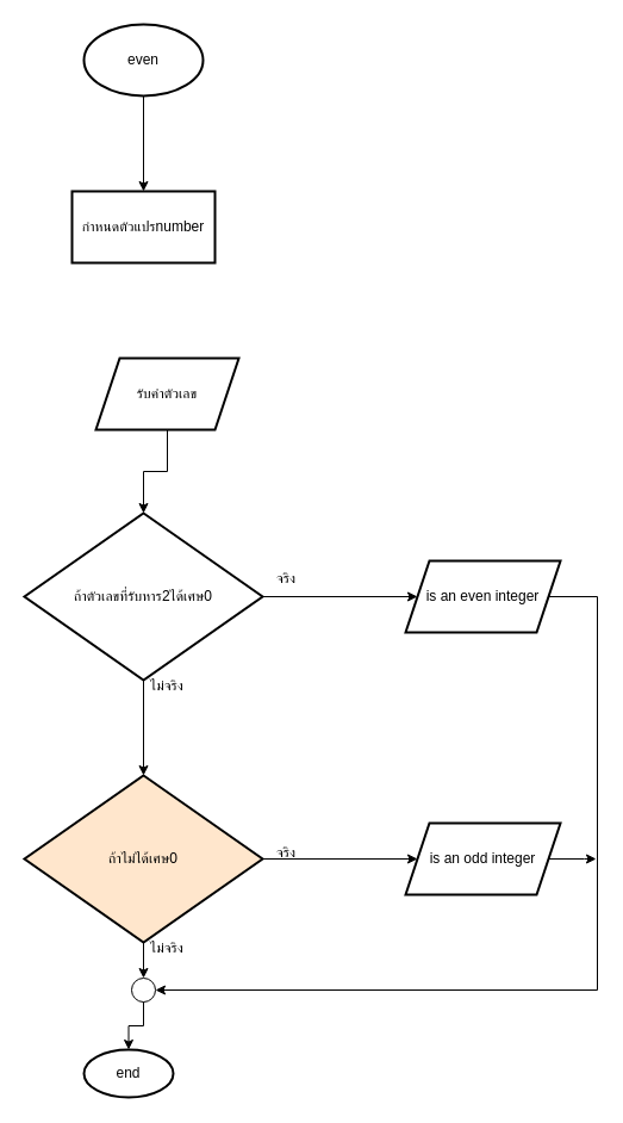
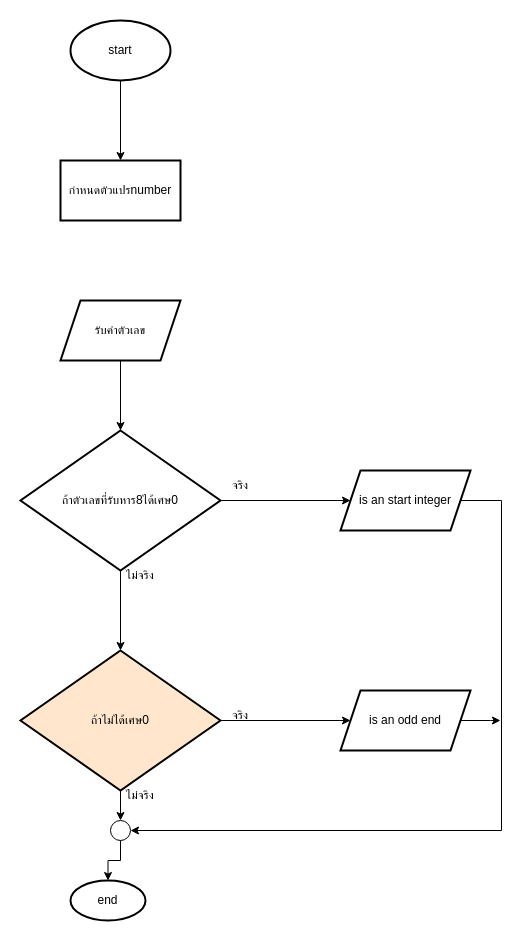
  <mxCell id="0" />
  <mxCell id="1" parent="0" />
  <mxCell id="2" value="" style="edgeStyle=orthogonalEdgeStyle;rounded=0;orthogonalLoop=1;jettySize=auto;html=1;" edge="1" parent="1" source="3" target="4"><mxGeometry relative="1" as="geometry" /></mxCell>
- <mxCell id="3" value="even" style="strokeWidth=2;html=1;shape=mxgraph.flowchart.start_1;whiteSpace=wrap;" vertex="1" parent="1"><mxGeometry x="70" y="20" width="100" height="60" as="geometry" /></mxCell>
+ <mxCell id="3" value="start" style="strokeWidth=2;html=1;shape=mxgraph.flowchart.start_1;whiteSpace=wrap;" vertex="1" parent="1"><mxGeometry x="70" y="20" width="100" height="60" as="geometry" /></mxCell>
  <mxCell id="4" value="กำหนดตัวแปรnumber" style="whiteSpace=wrap;html=1;strokeWidth=2;" vertex="1" parent="1"><mxGeometry x="60" y="160" width="120" height="60" as="geometry" /></mxCell>
  <mxCell id="5" value="" style="edgeStyle=orthogonalEdgeStyle;rounded=0;orthogonalLoop=1;jettySize=auto;html=1;" edge="1" parent="1" source="6" target="9"><mxGeometry relative="1" as="geometry" /></mxCell>
- <mxCell id="6" value="รับค่าตัวเลข" style="shape=parallelogram;perimeter=parallelogramPerimeter;whiteSpace=wrap;html=1;fixedSize=1;strokeWidth=2;" vertex="1" parent="1"><mxGeometry x="80" y="300" width="120" height="60" as="geometry" /></mxCell>
+ <mxCell id="6" value="รับค่าตัวเลข" style="shape=parallelogram;perimeter=parallelogramPerimeter;whiteSpace=wrap;html=1;fixedSize=1;strokeWidth=2;" vertex="1" parent="1"><mxGeometry x="60" y="300" width="120" height="60" as="geometry" /></mxCell>
  <mxCell id="7" value="" style="edgeStyle=orthogonalEdgeStyle;rounded=0;orthogonalLoop=1;jettySize=auto;html=1;" edge="1" parent="1" source="9" target="11"><mxGeometry relative="1" as="geometry" /></mxCell>
  <mxCell id="8" value="" style="edgeStyle=orthogonalEdgeStyle;rounded=0;orthogonalLoop=1;jettySize=auto;html=1;" edge="1" parent="1" source="9" target="13"><mxGeometry relative="1" as="geometry" /></mxCell>
- <mxCell id="9" value="ถ้าตัวเลขที่รับหาร2ได้เศษ0" style="rhombus;whiteSpace=wrap;html=1;strokeWidth=2;" vertex="1" parent="1"><mxGeometry x="20" y="430" width="200" height="140" as="geometry" /></mxCell>
+ <mxCell id="9" value="ถ้าตัวเลขที่รับหาร8ได้เศษ0" style="rhombus;whiteSpace=wrap;html=1;strokeWidth=2;" vertex="1" parent="1"><mxGeometry x="20" y="430" width="200" height="140" as="geometry" /></mxCell>
  <mxCell id="10" style="edgeStyle=orthogonalEdgeStyle;rounded=0;orthogonalLoop=1;jettySize=auto;html=1;entryX=1;entryY=0.5;entryDx=0;entryDy=0;entryPerimeter=0;" edge="1" parent="1" source="11" target="18"><mxGeometry relative="1" as="geometry"><mxPoint x="120" y="870" as="targetPoint" /><Array as="points"><mxPoint x="501" y="500" /><mxPoint x="501" y="830" /></Array></mxGeometry></mxCell>
- <mxCell id="11" value="is an even integer" style="shape=parallelogram;perimeter=parallelogramPerimeter;whiteSpace=wrap;html=1;fixedSize=1;strokeWidth=2;" vertex="1" parent="1"><mxGeometry x="340" y="470" width="130" height="60" as="geometry" /></mxCell>
+ <mxCell id="11" value="is an start integer" style="shape=parallelogram;perimeter=parallelogramPerimeter;whiteSpace=wrap;html=1;fixedSize=1;strokeWidth=2;" vertex="1" parent="1"><mxGeometry x="340" y="470" width="130" height="60" as="geometry" /></mxCell>
  <mxCell id="12" value="" style="edgeStyle=orthogonalEdgeStyle;rounded=0;orthogonalLoop=1;jettySize=auto;html=1;" edge="1" parent="1" source="13" target="15"><mxGeometry relative="1" as="geometry" /></mxCell>
  <mxCell id="13" value="ถ้าไม่ได้เศษ0" style="rhombus;whiteSpace=wrap;html=1;strokeWidth=2;fillColor=#ffe6cc;" vertex="1" parent="1"><mxGeometry x="20" y="650" width="200" height="140" as="geometry" /></mxCell>
  <mxCell id="14" style="edgeStyle=orthogonalEdgeStyle;rounded=0;orthogonalLoop=1;jettySize=auto;html=1;" edge="1" parent="1" source="15"><mxGeometry relative="1" as="geometry"><mxPoint x="500" y="720" as="targetPoint" /></mxGeometry></mxCell>
- <mxCell id="15" value="is an odd integer" style="shape=parallelogram;perimeter=parallelogramPerimeter;whiteSpace=wrap;html=1;fixedSize=1;strokeWidth=2;" vertex="1" parent="1"><mxGeometry x="340" y="690" width="130" height="60" as="geometry" /></mxCell>
+ <mxCell id="15" value="is an odd end" style="shape=parallelogram;perimeter=parallelogramPerimeter;whiteSpace=wrap;html=1;fixedSize=1;strokeWidth=2;" vertex="1" parent="1"><mxGeometry x="340" y="690" width="130" height="60" as="geometry" /></mxCell>
  <mxCell id="16" value="end" style="strokeWidth=2;html=1;shape=mxgraph.flowchart.start_1;whiteSpace=wrap;" vertex="1" parent="1"><mxGeometry x="70" y="880" width="75" height="40" as="geometry" /></mxCell>
  <mxCell id="17" value="" style="edgeStyle=orthogonalEdgeStyle;rounded=0;orthogonalLoop=1;jettySize=auto;html=1;" edge="1" parent="1" source="13" target="18"><mxGeometry relative="1" as="geometry"><mxPoint x="120" y="830" as="targetPoint" /><mxPoint x="120" y="790" as="sourcePoint" /></mxGeometry></mxCell>
  <mxCell id="18" value="" style="verticalLabelPosition=bottom;verticalAlign=top;html=1;shape=mxgraph.flowchart.on-page_reference;" vertex="1" parent="1"><mxGeometry x="110" y="820" width="20" height="20" as="geometry" /></mxCell>
  <mxCell id="19" style="edgeStyle=orthogonalEdgeStyle;rounded=0;orthogonalLoop=1;jettySize=auto;html=1;entryX=0.5;entryY=0;entryDx=0;entryDy=0;entryPerimeter=0;" edge="1" parent="1" source="18" target="16"><mxGeometry relative="1" as="geometry" /></mxCell>
  <mxCell id="20" value="จริง" style="text;html=1;align=center;verticalAlign=middle;whiteSpace=wrap;rounded=0;" vertex="1" parent="1"><mxGeometry x="210" y="470" width="60" height="30" as="geometry" /></mxCell>
  <mxCell id="21" value="จริง" style="text;html=1;align=center;verticalAlign=middle;whiteSpace=wrap;rounded=0;" vertex="1" parent="1"><mxGeometry x="210" y="700" width="60" height="30" as="geometry" /></mxCell>
  <mxCell id="22" value="ไม่จริง" style="text;html=1;align=center;verticalAlign=middle;whiteSpace=wrap;rounded=0;" vertex="1" parent="1"><mxGeometry x="110" y="560" width="60" height="30" as="geometry" /></mxCell>
  <mxCell id="23" value="ไม่จริง" style="text;html=1;align=center;verticalAlign=middle;whiteSpace=wrap;rounded=0;" vertex="1" parent="1"><mxGeometry x="110" y="780" width="60" height="30" as="geometry" /></mxCell>
